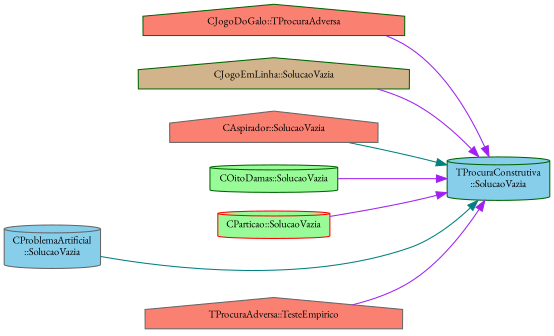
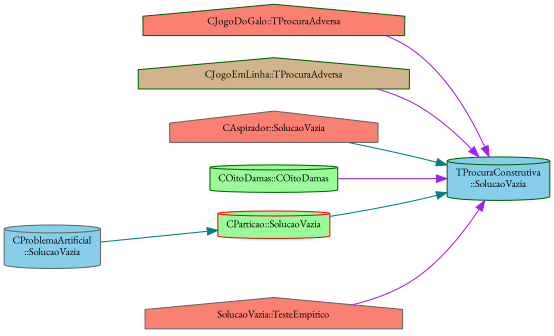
  digraph {
    fontname="EB Garamond"
    rankdir=RL
    node [color=darkgreen fillcolor=salmon fontname="EB Garamond" fontsize=10 shape=cylinder style=filled]
    edge [color=purple dir=back fontname="EB Garamond" fontsize=10 labelfontname=Helvetica labelfontsize=10 style=solid]
    n1 [fillcolor=skyblue fontcolor=black height=0.2 label="TProcuraConstrutiva\l::SolucaoVazia" width=0.4]
    n2 [height=0.2 label="CJogoDoGalo::TProcuraAdversa" shape=house width=0.4]
-   n3 [fillcolor=tan height=0.2 label="CJogoEmLinha::SolucaoVazia" shape=house width=0.4]
+   n3 [fillcolor=tan height=0.2 label="CJogoEmLinha::TProcuraAdversa" shape=house width=0.4]
    n4 [color=gray40 height=0.2 label="CAspirador::SolucaoVazia" shape=house width=0.4]
-   n5 [fillcolor=palegreen height=0.2 label="COitoDamas::SolucaoVazia" width=0.4]
+   n5 [fillcolor=palegreen height=0.2 label="COitoDamas::COitoDamas" width=0.4]
    n6 [color=red fillcolor=palegreen height=0.2 label="CParticao::SolucaoVazia" width=0.4]
    n7 [color=gray40 fillcolor=skyblue height=0.2 label="CProblemaArtificial\l::SolucaoVazia" width=0.4]
-   n8 [color=gray40 height=0.2 label="TProcuraAdversa::TesteEmpirico" shape=house width=0.4]
+   n8 [color=gray40 height=0.2 label="SolucaoVazia::TesteEmpirico" shape=house width=0.4]
    n1 -> n2
    n1 -> n3
    n1 -> n4 [color=teal]
    n1 -> n5
-   n1 -> n6
-   n1 -> n7 [color=teal]
+   n1 -> n6 [color=teal]
+   n6 -> n7 [color=teal]
    n1 -> n8
  }
